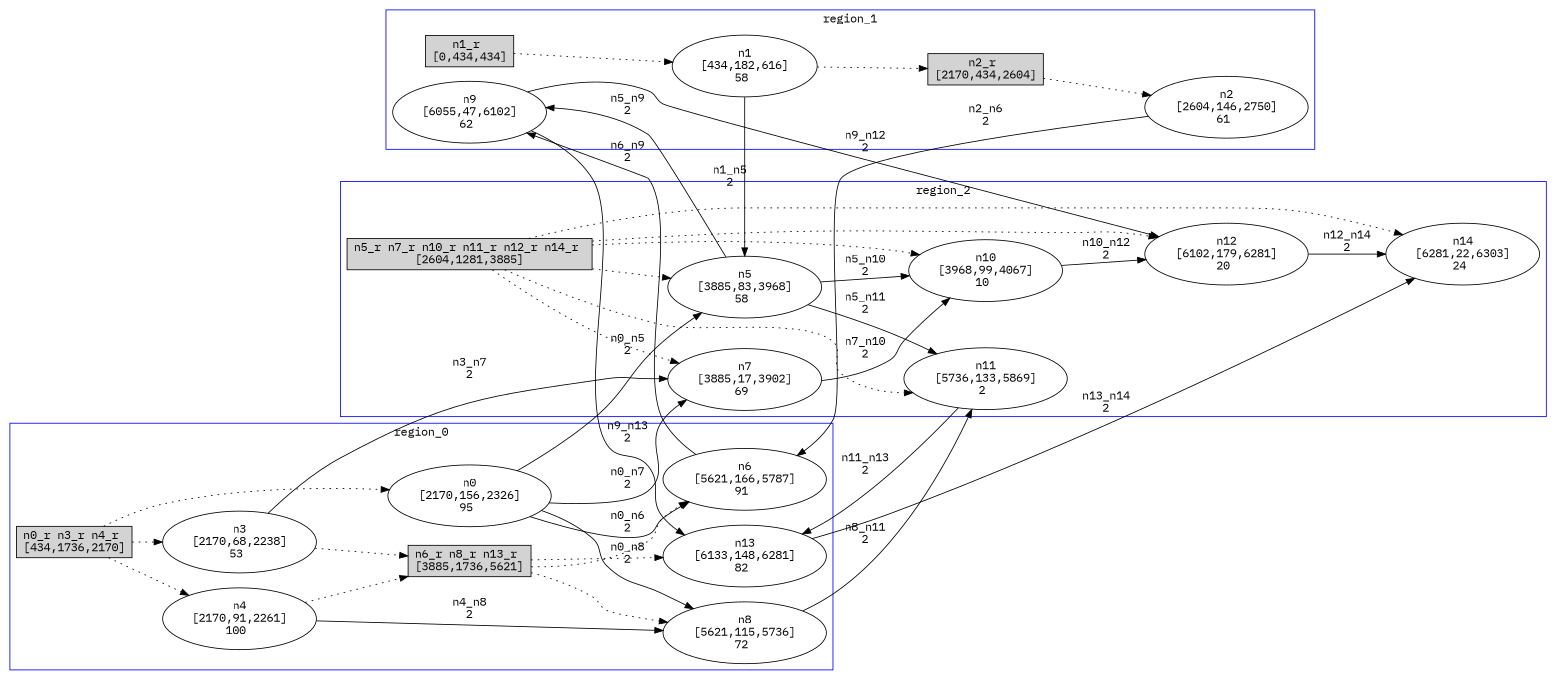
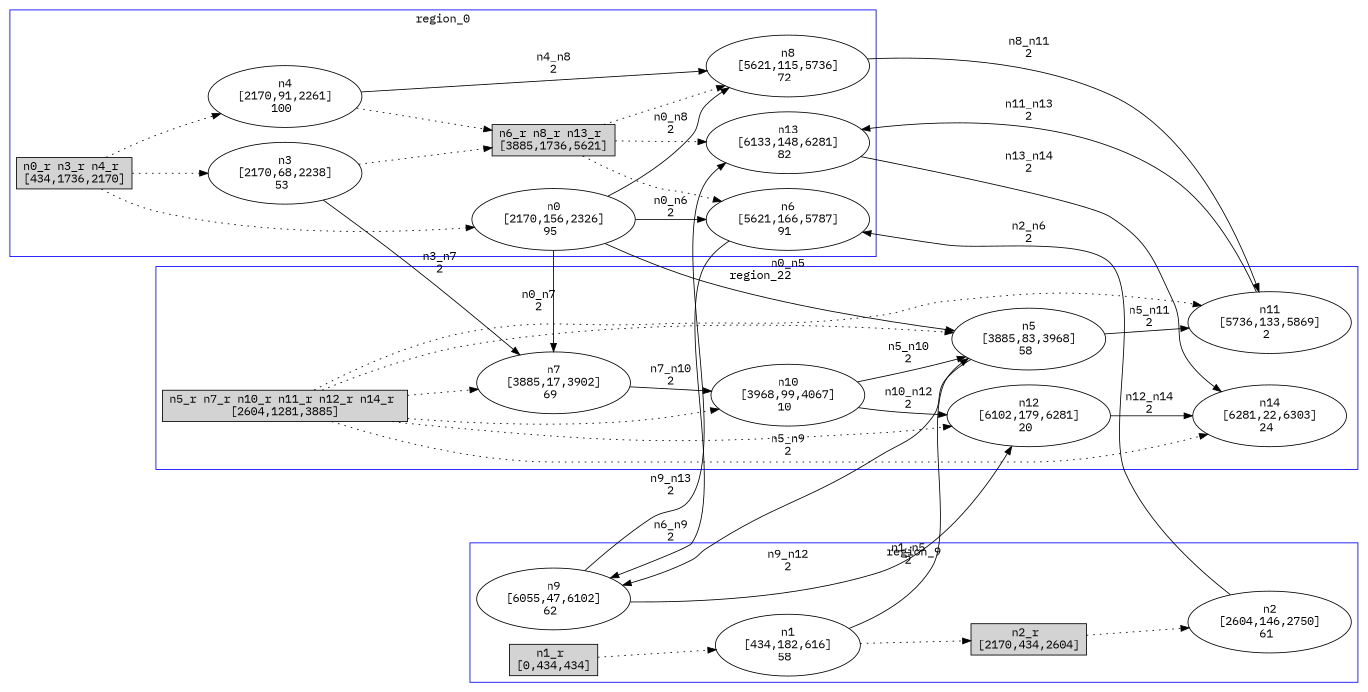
  digraph {
    fontname="IBM Plex Mono"
    rankdir=LR
    node [fontname="IBM Plex Mono"]
    edge [fontname="IBM Plex Mono"]
    n1 [label="n0_r n3_r n4_r \n[434,1736,2170]" shape=box style=filled]
    n2 [label="n0\n[2170,156,2326]\n95 "]
    n3 [label="n3\n[2170,68,2238]\n53 "]
    n4 [label="n4\n[2170,91,2261]\n100 "]
    n5 [label="n6_r n8_r n13_r \n[3885,1736,5621]" shape=box style=filled]
    n6 [label="n6\n[5621,166,5787]\n91 "]
    n7 [label="n8\n[5621,115,5736]\n72 "]
    n8 [label="n13\n[6133,148,6281]\n82 "]
    n9 [label="n1_r \n[0,434,434]" shape=box style=filled]
    n10 [label="n1\n[434,182,616]\n58 "]
    n11 [label="n2_r \n[2170,434,2604]" shape=box style=filled]
    n12 [label="n2\n[2604,146,2750]\n61 "]
    n13 [label="n9\n[6055,47,6102]\n62 "]
    n14 [label="n5_r n7_r n10_r n11_r n12_r n14_r \n[2604,1281,3885]" shape=box style=filled]
    n15 [label="n5\n[3885,83,3968]\n58 "]
    n16 [label="n7\n[3885,17,3902]\n69 "]
    n17 [label="n10\n[3968,99,4067]\n10 "]
    n18 [label="n11\n[5736,133,5869]\n2 "]
    n19 [label="n12\n[6102,179,6281]\n20 "]
    n20 [label="n14\n[6281,22,6303]\n24 "]
    subgraph cluster_1 {
      color=blue
      label=region_0
      stytle=filled
      n1
      n2
      n3
      n4
      n5
      n6
      n7
      n8
    }
    subgraph cluster_2 {
      color=blue
-     label=region_1
+     label=region_9
      stytle=filled
      n9
      n10
      n11
      n12
      n13
    }
    subgraph cluster_3 {
      color=blue
      label=region_2
      stytle=filled
      n14
      n15
      n16
      n17
      n18
      n19
      n20
    }
    n1 -> n2 [style=dotted]
    n1 -> n3 [style=dotted]
    n1 -> n4 [style=dotted]
    n2 -> n6 [label="n0_n6\n2"]
    n2 -> n7 [label="n0_n8\n2"]
    n2 -> n15 [label="n0_n5\n2"]
    n2 -> n16 [label="n0_n7\n2"]
    n3 -> n5 [style=dotted]
    n3 -> n16 [label="n3_n7\n2"]
    n4 -> n5 [style=dotted]
    n4 -> n7 [label="n4_n8\n2"]
    n5 -> n6 [style=dotted]
    n5 -> n7 [style=dotted]
    n5 -> n8 [style=dotted]
    n6 -> n13 [label="n6_n9\n2"]
    n7 -> n18 [label="n8_n11\n2"]
    n8 -> n20 [label="n13_n14\n2"]
    n9 -> n10 [style=dotted]
    n10 -> n11 [style=dotted]
    n10 -> n15 [label="n1_n5\n2"]
    n11 -> n12 [style=dotted]
    n12 -> n6 [label="n2_n6\n2"]
    n13 -> n8 [label="n9_n13\n2"]
    n13 -> n19 [label="n9_n12\n2"]
    n14 -> n15 [style=dotted]
    n14 -> n16 [style=dotted]
    n14 -> n17 [style=dotted]
    n14 -> n18 [style=dotted]
    n14 -> n19 [style=dotted]
    n14 -> n20 [style=dotted]
    n15 -> n13 [label="n5_n9\n2"]
-   n15 -> n17 [label="n5_n10\n2"]
+   n17 -> n15 [label="n5_n10\n2"]
    n15 -> n18 [label="n5_n11\n2"]
    n16 -> n17 [label="n7_n10\n2"]
    n17 -> n19 [label="n10_n12\n2"]
    n18 -> n8 [label="n11_n13\n2"]
    n19 -> n20 [label="n12_n14\n2"]
  }
